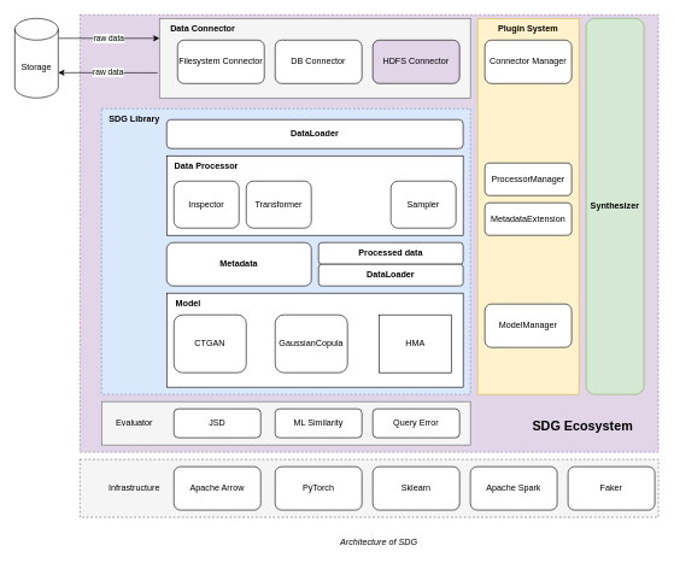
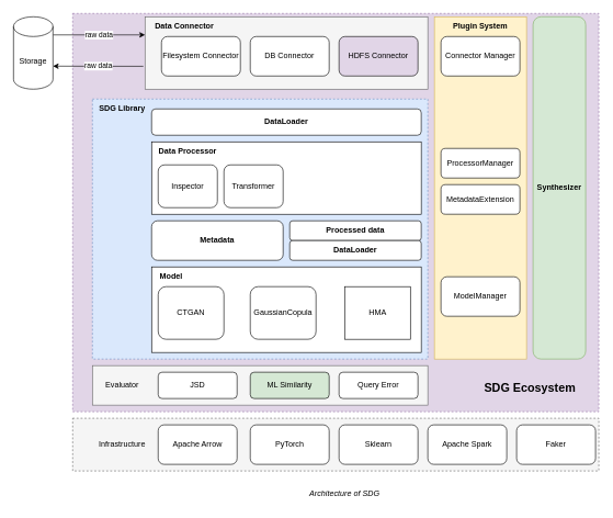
  <mxCell id="0" />
  <mxCell id="1" parent="0" />
  <mxCell id="2" value="" style="rounded=0;whiteSpace=wrap;html=1;dashed=1;fillColor=#e1d5e7;strokeColor=#9673a6;" vertex="1" parent="1"><mxGeometry x="110" y="20" width="800" height="605" as="geometry" /></mxCell>
  <mxCell id="3" value="" style="rounded=0;whiteSpace=wrap;html=1;dashed=1;fillColor=#dae8fc;strokeColor=#6c8ebf;" vertex="1" parent="1"><mxGeometry x="140" y="150" width="510" height="395" as="geometry" /></mxCell>
  <mxCell id="4" value="" style="rounded=0;whiteSpace=wrap;html=1;fillColor=#fff2cc;strokeColor=#d6b656;" vertex="1" parent="1"><mxGeometry x="660" y="25" width="140" height="520" as="geometry" /></mxCell>
  <mxCell id="5" value="Plugin System" style="text;html=1;strokeColor=none;fillColor=none;align=center;verticalAlign=middle;whiteSpace=wrap;rounded=0;fontStyle=1" vertex="1" parent="1"><mxGeometry x="685" y="25" width="90" height="30" as="geometry" /></mxCell>
  <mxCell id="6" value="Connector Manager" style="rounded=1;whiteSpace=wrap;html=1;" vertex="1" parent="1"><mxGeometry x="670" y="55" width="120" height="60" as="geometry" /></mxCell>
  <mxCell id="7" value="raw data" style="edgeStyle=orthogonalEdgeStyle;rounded=0;orthogonalLoop=1;jettySize=auto;html=1;exitX=-0.006;exitY=0.684;exitDx=0;exitDy=0;entryX=1;entryY=0;entryDx=0;entryDy=75;entryPerimeter=0;exitPerimeter=0;" edge="1" parent="1" source="8" target="15"><mxGeometry relative="1" as="geometry" /></mxCell>
  <mxCell id="8" value="" style="rounded=0;whiteSpace=wrap;html=1;fillColor=#f5f5f5;fontColor=#333333;strokeColor=#666666;" vertex="1" parent="1"><mxGeometry x="220" y="25" width="430" height="110" as="geometry" /></mxCell>
  <mxCell id="9" value="Data Connector" style="text;html=1;strokeColor=none;fillColor=none;align=center;verticalAlign=middle;whiteSpace=wrap;rounded=0;fontStyle=1" vertex="1" parent="1"><mxGeometry x="230" y="25" width="100" height="30" as="geometry" /></mxCell>
  <mxCell id="10" value="Filesystem Connector" style="rounded=1;whiteSpace=wrap;html=1;" vertex="1" parent="1"><mxGeometry x="245" y="55" width="120" height="60" as="geometry" /></mxCell>
  <mxCell id="11" value="DB Connector" style="rounded=1;whiteSpace=wrap;html=1;" vertex="1" parent="1"><mxGeometry x="380" y="55" width="120" height="60" as="geometry" /></mxCell>
  <mxCell id="12" value="" style="rounded=0;whiteSpace=wrap;html=1;" vertex="1" parent="1"><mxGeometry x="230" y="215" width="410" height="110" as="geometry" /></mxCell>
  <mxCell id="13" value="Data Processor" style="text;html=1;strokeColor=none;fillColor=none;align=center;verticalAlign=middle;whiteSpace=wrap;rounded=0;fontStyle=1" vertex="1" parent="1"><mxGeometry x="230" y="215" width="110" height="30" as="geometry" /></mxCell>
  <mxCell id="14" value="raw data" style="edgeStyle=orthogonalEdgeStyle;rounded=0;orthogonalLoop=1;jettySize=auto;html=1;exitX=1;exitY=0;exitDx=0;exitDy=27.5;exitPerimeter=0;entryX=0;entryY=0.25;entryDx=0;entryDy=0;" edge="1" parent="1" source="15" target="8"><mxGeometry relative="1" as="geometry" /></mxCell>
  <mxCell id="15" value="Storage" style="shape=cylinder3;whiteSpace=wrap;html=1;boundedLbl=1;backgroundOutline=1;size=15;" vertex="1" parent="1"><mxGeometry x="20" y="25" width="60" height="110" as="geometry" /></mxCell>
  <mxCell id="16" value="HDFS Connector" style="rounded=1;whiteSpace=wrap;html=1;fillColor=#e1d5e7;" vertex="1" parent="1"><mxGeometry x="515" y="55" width="120" height="60" as="geometry" /></mxCell>
  <mxCell id="17" value="DataLoader" style="rounded=1;whiteSpace=wrap;html=1;fontStyle=1" vertex="1" parent="1"><mxGeometry x="230" y="165" width="410" height="40" as="geometry" /></mxCell>
  <mxCell id="18" value="SDG Library" style="text;html=1;align=center;verticalAlign=middle;resizable=0;points=[];autosize=1;strokeColor=none;fillColor=none;fontStyle=1" vertex="1" parent="1"><mxGeometry x="140" y="150" width="90" height="30" as="geometry" /></mxCell>
  <mxCell id="19" value="ProcessorManager" style="rounded=1;whiteSpace=wrap;html=1;" vertex="1" parent="1"><mxGeometry x="670" y="225" width="120" height="45" as="geometry" /></mxCell>
  <mxCell id="20" value="" style="rounded=0;whiteSpace=wrap;html=1;" vertex="1" parent="1"><mxGeometry x="230" y="405" width="410" height="130" as="geometry" /></mxCell>
  <mxCell id="21" value="" style="rounded=0;whiteSpace=wrap;html=1;dashed=1;fillColor=#f5f5f5;fontColor=#333333;strokeColor=#666666;" vertex="1" parent="1"><mxGeometry x="110" y="635" width="800" height="80" as="geometry" /></mxCell>
  <mxCell id="22" value="Infrastructure" style="text;html=1;align=center;verticalAlign=middle;resizable=0;points=[];autosize=1;strokeColor=none;fillColor=none;" vertex="1" parent="1"><mxGeometry x="140" y="660" width="90" height="30" as="geometry" /></mxCell>
  <mxCell id="23" value="Apache Arrow" style="rounded=1;whiteSpace=wrap;html=1;" vertex="1" parent="1"><mxGeometry x="240" y="645" width="120" height="60" as="geometry" /></mxCell>
  <mxCell id="24" value="PyTorch" style="rounded=1;whiteSpace=wrap;html=1;" vertex="1" parent="1"><mxGeometry x="380" y="645" width="120" height="60" as="geometry" /></mxCell>
  <mxCell id="25" value="Sklearn" style="rounded=1;whiteSpace=wrap;html=1;" vertex="1" parent="1"><mxGeometry x="515" y="645" width="120" height="60" as="geometry" /></mxCell>
  <mxCell id="26" value="Synthesizer" style="rounded=1;whiteSpace=wrap;html=1;fillColor=#d5e8d4;strokeColor=#82b366;fontStyle=1" vertex="1" parent="1"><mxGeometry x="810" y="25" width="80" height="520" as="geometry" /></mxCell>
  <mxCell id="27" value="Model" style="text;html=1;strokeColor=none;fillColor=none;align=center;verticalAlign=middle;whiteSpace=wrap;rounded=0;fontStyle=1" vertex="1" parent="1"><mxGeometry x="240" y="405" width="40" height="30" as="geometry" /></mxCell>
  <mxCell id="28" value="Metadata" style="rounded=1;whiteSpace=wrap;html=1;fontStyle=1" vertex="1" parent="1"><mxGeometry x="230" y="335" width="200" height="60" as="geometry" /></mxCell>
  <mxCell id="29" value="Transformer" style="rounded=1;whiteSpace=wrap;html=1;" vertex="1" parent="1"><mxGeometry x="340" y="250" width="90" height="65" as="geometry" /></mxCell>
  <mxCell id="30" value="ModelManager" style="rounded=1;whiteSpace=wrap;html=1;" vertex="1" parent="1"><mxGeometry x="670" y="420" width="120" height="60" as="geometry" /></mxCell>
- <mxCell id="31" value="Sampler" style="rounded=1;whiteSpace=wrap;html=1;" vertex="1" parent="1"><mxGeometry x="540" y="250" width="90" height="65" as="geometry" /></mxCell>
  <mxCell id="32" value="Processed data" style="rounded=1;whiteSpace=wrap;html=1;fontStyle=1" vertex="1" parent="1"><mxGeometry x="440" y="335" width="200" height="30" as="geometry" /></mxCell>
  <mxCell id="33" value="CTGAN" style="rounded=1;whiteSpace=wrap;html=1;" vertex="1" parent="1"><mxGeometry x="240" y="435" width="100" height="80" as="geometry" /></mxCell>
  <mxCell id="34" value="Inspector" style="rounded=1;whiteSpace=wrap;html=1;" vertex="1" parent="1"><mxGeometry x="240" y="250" width="90" height="65" as="geometry" /></mxCell>
  <mxCell id="35" value="MetadataExtension" style="rounded=1;whiteSpace=wrap;html=1;" vertex="1" parent="1"><mxGeometry x="670" y="280" width="120" height="45" as="geometry" /></mxCell>
  <mxCell id="36" value="GaussianCopula&lt;span style=&quot;&quot;&gt;&lt;/span&gt;" style="rounded=1;whiteSpace=wrap;html=1;" vertex="1" parent="1"><mxGeometry x="380" y="435" width="100" height="80" as="geometry" /></mxCell>
  <mxCell id="37" value="HMA&lt;span style=&quot;&quot;&gt;&lt;/span&gt;" style="whiteSpace=wrap;html=1;rounded=0;" vertex="1" parent="1"><mxGeometry x="523.5" y="435" width="100" height="80" as="geometry" /></mxCell>
  <mxCell id="38" value="" style="rounded=0;whiteSpace=wrap;html=1;fillColor=#f5f5f5;fontColor=#333333;strokeColor=#666666;" vertex="1" parent="1"><mxGeometry x="140" y="555" width="510" height="60" as="geometry" /></mxCell>
  <mxCell id="39" value="Evaluator" style="text;html=1;align=center;verticalAlign=middle;resizable=0;points=[];autosize=1;strokeColor=none;fillColor=none;fontStyle=0" vertex="1" parent="1"><mxGeometry x="150" y="570" width="70" height="30" as="geometry" /></mxCell>
  <mxCell id="40" value="JSD" style="rounded=1;whiteSpace=wrap;html=1;" vertex="1" parent="1"><mxGeometry x="240" y="565" width="120" height="40" as="geometry" /></mxCell>
- <mxCell id="41" value="ML Similarity" style="rounded=1;whiteSpace=wrap;html=1;" vertex="1" parent="1"><mxGeometry x="380" y="565" width="120" height="40" as="geometry" /></mxCell>
+ <mxCell id="41" value="ML Similarity" style="rounded=1;whiteSpace=wrap;html=1;fillColor=#d5e8d4;" vertex="1" parent="1"><mxGeometry x="380" y="565" width="120" height="40" as="geometry" /></mxCell>
  <mxCell id="42" value="Query Error" style="rounded=1;whiteSpace=wrap;html=1;" vertex="1" parent="1"><mxGeometry x="515" y="565" width="120" height="40" as="geometry" /></mxCell>
  <mxCell id="43" value="SDG Ecosystem" style="text;html=1;align=center;verticalAlign=middle;resizable=0;points=[];autosize=1;strokeColor=none;fillColor=none;fontStyle=1;fontSize=18;" vertex="1" parent="1"><mxGeometry x="725" y="570" width="160" height="40" as="geometry" /></mxCell>
  <mxCell id="44" value="Apache Spark" style="rounded=1;whiteSpace=wrap;html=1;" vertex="1" parent="1"><mxGeometry x="650" y="645" width="120" height="60" as="geometry" /></mxCell>
  <mxCell id="45" value="Faker" style="rounded=1;whiteSpace=wrap;html=1;" vertex="1" parent="1"><mxGeometry x="785" y="645" width="120" height="60" as="geometry" /></mxCell>
  <mxCell id="46" value="Architecture of SDG" style="text;html=1;align=center;verticalAlign=middle;resizable=0;points=[];autosize=1;strokeColor=none;fillColor=none;fontStyle=2" vertex="1" parent="1"><mxGeometry x="458" y="735" width="130" height="30" as="geometry" /></mxCell>
  <mxCell id="47" value="DataLoader" style="rounded=1;whiteSpace=wrap;html=1;fontStyle=1" vertex="1" parent="1"><mxGeometry x="440" y="365" width="200" height="30" as="geometry" /></mxCell>
